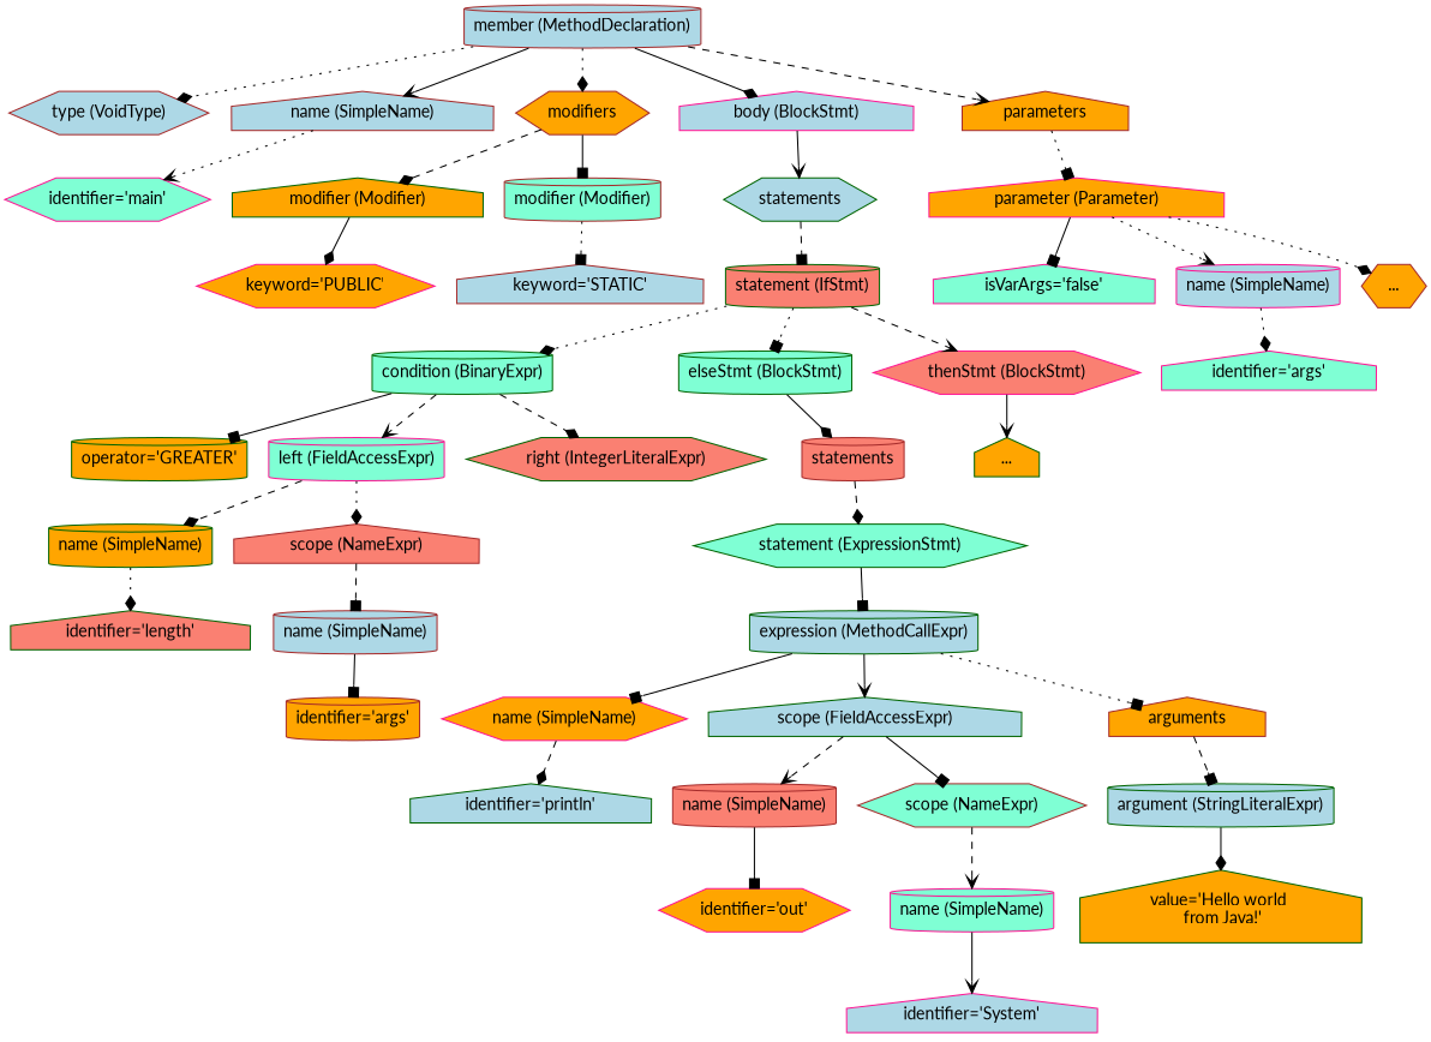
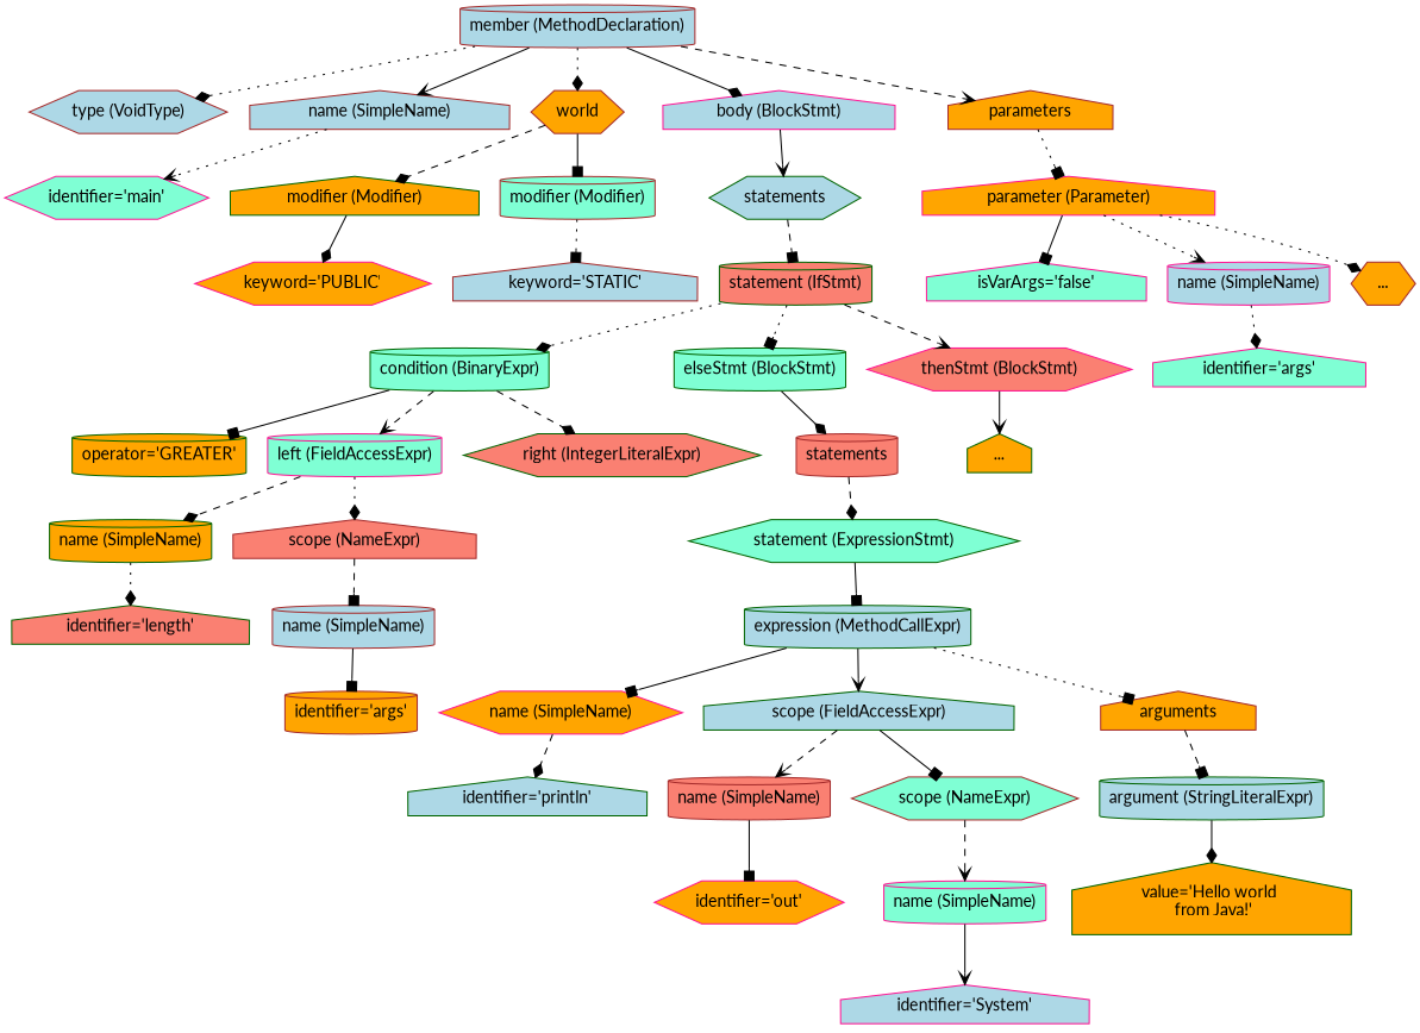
  digraph {
    fontname=Lato
    node [color=darkgreen fillcolor=orange fontname=Lato shape=cylinder style=filled]
    edge [arrowhead=diamond fontname=Lato style=solid]
    n1 [color=brown fillcolor=lightblue label="member (MethodDeclaration)"]
    n2 [color=brown fillcolor=lightblue label="type (VoidType)" shape=hexagon]
    n3 [color=brown fillcolor=lightblue label="name (SimpleName)" shape=house]
-   n4 [color=brown label=modifiers shape=hexagon]
+   n4 [color=brown label=world shape=hexagon]
    n5 [color=deeppink fillcolor=lightblue label="body (BlockStmt)" shape=house]
    n6 [color=brown label=parameters shape=house]
    n7 [color=deeppink fillcolor=aquamarine label="identifier='main'" shape=hexagon]
    n8 [label="modifier (Modifier)" shape=house]
    n9 [color=brown fillcolor=aquamarine label="modifier (Modifier)"]
    n10 [fillcolor=lightblue label=statements shape=hexagon]
    n11 [color=deeppink label="parameter (Parameter)" shape=house]
    n12 [color=deeppink label="keyword='PUBLIC'" shape=hexagon]
    n13 [color=brown fillcolor=lightblue label="keyword='STATIC'" shape=house]
    n14 [fillcolor=salmon label="statement (IfStmt)"]
    n15 [fillcolor=aquamarine label="condition (BinaryExpr)"]
    n16 [fillcolor=aquamarine label="elseStmt (BlockStmt)"]
    n17 [color=deeppink fillcolor=salmon label="thenStmt (BlockStmt)" shape=hexagon]
    n18 [label="operator='GREATER'"]
    n19 [color=deeppink fillcolor=aquamarine label="left (FieldAccessExpr)"]
    n20 [fillcolor=salmon label="right (IntegerLiteralExpr)" shape=hexagon]
    n21 [color=brown fillcolor=salmon label=statements]
    n22 [label="..." shape=house]
    n23 [label="name (SimpleName)"]
    n24 [color=brown fillcolor=salmon label="scope (NameExpr)" shape=house]
    n25 [fillcolor=salmon label="identifier='length'" shape=house]
    n26 [color=brown fillcolor=lightblue label="name (SimpleName)"]
    n27 [color=brown label="identifier='args'"]
    n28 [fillcolor=aquamarine label="statement (ExpressionStmt)" shape=hexagon]
    n29 [fillcolor=lightblue label="expression (MethodCallExpr)"]
    n30 [color=deeppink label="name (SimpleName)" shape=hexagon]
    n31 [fillcolor=lightblue label="scope (FieldAccessExpr)" shape=house]
    n32 [color=brown label=arguments shape=house]
    n33 [fillcolor=lightblue label="identifier='println'" shape=house]
    n34 [color=brown fillcolor=salmon label="name (SimpleName)"]
    n35 [color=brown fillcolor=aquamarine label="scope (NameExpr)" shape=hexagon]
    n36 [fillcolor=lightblue label="argument (StringLiteralExpr)"]
    n37 [color=deeppink label="identifier='out'" shape=hexagon]
    n38 [color=deeppink fillcolor=aquamarine label="name (SimpleName)"]
    n39 [color=deeppink fillcolor=lightblue label="identifier='System'" shape=house]
    n40 [label="value='Hello world \n from Java!'" shape=house]
    n41 [color=deeppink fillcolor=aquamarine label="isVarArgs='false'" shape=house]
    n42 [color=deeppink fillcolor=lightblue label="name (SimpleName)"]
    n43 [color=brown label="..." shape=hexagon]
    n44 [color=deeppink fillcolor=aquamarine label="identifier='args'" shape=house]
    n1 -> n2 [style=dotted]
    n1 -> n3 [arrowhead=vee]
    n1 -> n4 [style=dotted]
    n1 -> n5
    n1 -> n6 [arrowhead=vee style=dashed]
    n3 -> n7 [arrowhead=vee style=dotted]
    n4 -> n8 [style=dashed]
    n4 -> n9 [arrowhead=box]
    n5 -> n10 [arrowhead=vee]
    n6 -> n11 [arrowhead=box style=dotted]
    n8 -> n12
    n9 -> n13 [arrowhead=box style=dotted]
    n10 -> n14 [arrowhead=box style=dashed]
    n11 -> n41 [arrowhead=box]
    n11 -> n42 [arrowhead=vee style=dotted]
    n11 -> n43 [style=dotted]
    n14 -> n15 [style=dotted]
    n14 -> n16 [arrowhead=box style=dotted]
    n14 -> n17 [arrowhead=vee style=dashed]
    n15 -> n18 [arrowhead=box]
    n15 -> n19 [arrowhead=vee style=dashed]
    n15 -> n20 [style=dashed]
    n16 -> n21
    n17 -> n22 [arrowhead=vee]
    n19 -> n23 [style=dashed]
    n19 -> n24 [style=dotted]
    n21 -> n28 [style=dashed]
    n23 -> n25 [style=dotted]
    n24 -> n26 [arrowhead=box style=dashed]
    n26 -> n27 [arrowhead=box]
    n28 -> n29 [arrowhead=box]
    n29 -> n30 [arrowhead=box]
    n29 -> n31 [arrowhead=vee]
    n29 -> n32 [arrowhead=box style=dotted]
    n30 -> n33 [style=dashed]
    n31 -> n34 [arrowhead=vee style=dashed]
    n31 -> n35 [arrowhead=box]
    n32 -> n36 [arrowhead=box style=dashed]
    n34 -> n37 [arrowhead=box]
    n35 -> n38 [arrowhead=vee style=dashed]
    n36 -> n40
    n38 -> n39 [arrowhead=vee]
    n42 -> n44 [style=dotted]
  }
